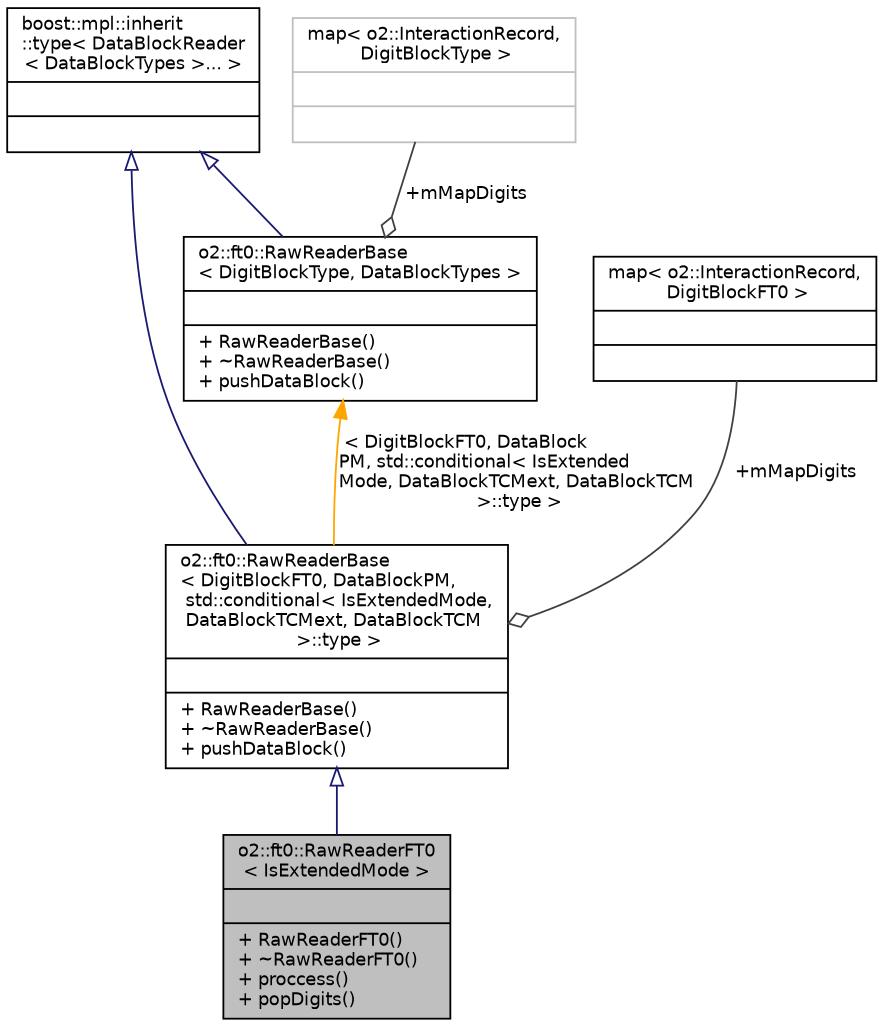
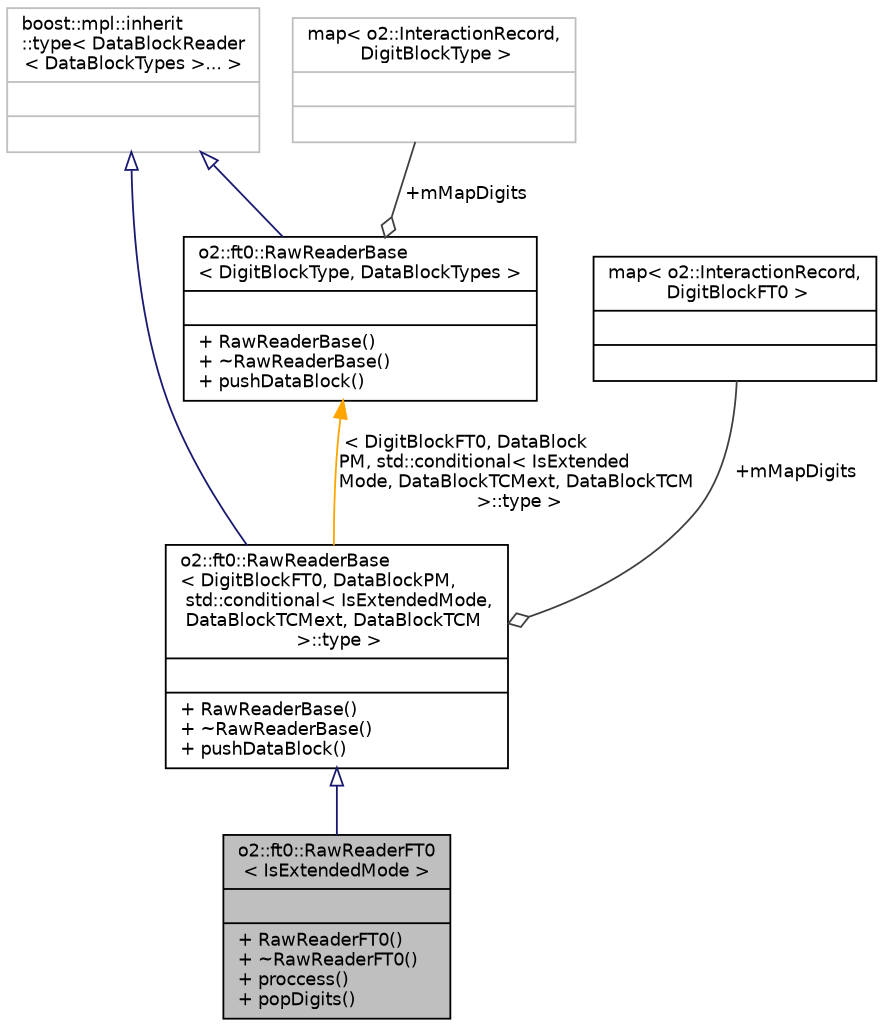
  digraph {
    node [color=black fontname=Helvetica fontsize=10 shape=record]
    edge [color=midnightblue dir=back fontname=Helvetica fontsize=10 labelfontname=Helvetica labelfontsize=10 style=solid]
    n1 [fillcolor=grey75 fontcolor=black height=0.2 label="{o2::ft0::RawReaderFT0\l\< IsExtendedMode \>\n||+ RawReaderFT0()\l+ ~RawReaderFT0()\l+ proccess()\l+ popDigits()\l}" style=filled width=0.4]
    n2 [height=0.2 label="{o2::ft0::RawReaderBase\l\< DigitBlockFT0, DataBlockPM,\l std::conditional\< IsExtendedMode,\l DataBlockTCMext, DataBlockTCM\l \>::type \>\n||+ RawReaderBase()\l+ ~RawReaderBase()\l+ pushDataBlock()\l}" width=0.4]
-   n3 [height=0.2 label="{boost::mpl::inherit\l::type\< DataBlockReader\l\< DataBlockTypes \>... \>\n||}" width=0.4]
+   n3 [color=grey75 height=0.2 label="{boost::mpl::inherit\l::type\< DataBlockReader\l\< DataBlockTypes \>... \>\n||}" width=0.4]
    n4 [height=0.2 label="{o2::ft0::RawReaderBase\l\< DigitBlockType, DataBlockTypes \>\n||+ RawReaderBase()\l+ ~RawReaderBase()\l+ pushDataBlock()\l}" width=0.4]
    n5 [height=0.2 label="{map\< o2::InteractionRecord,\l DigitBlockFT0 \>\n||}" width=0.4]
    n6 [color=grey75 height=0.2 label="{map\< o2::InteractionRecord,\l DigitBlockType \>\n||}" width=0.4]
    n2 -> n1 [arrowtail=onormal]
    n3 -> n2 [arrowtail=onormal]
    n3 -> n4 [arrowtail=onormal]
    n4 -> n2 [color=orange label=" \< DigitBlockFT0, DataBlock\lPM, std::conditional\< IsExtended\lMode, DataBlockTCMext, DataBlockTCM\l \>::type \>"]
    n5 -> n2 [arrowhead=odiamond color=grey25 label=" +mMapDigits" dir=""]
    n6 -> n4 [arrowhead=odiamond color=grey25 label=" +mMapDigits" dir=""]
  }
